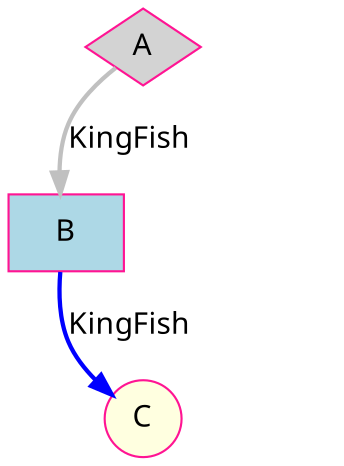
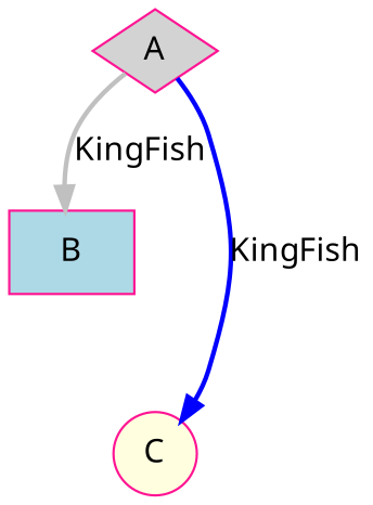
  digraph {
    fontname="Noto Sans"
    node [color=deeppink fontname="Noto Sans" style=filled]
    edge [fontname="Noto Sans" style=bold weight=10]
    A [fillcolor=lightgrey shape=diamond]
    B [fillcolor=lightblue shape=box]
    C [fillcolor=lightyellow shape=circle]
    A -> B [color=grey label=KingFish]
-   B -> C [color=blue label=KingFish]
+   A -> C [color=blue label=KingFish]
  }
